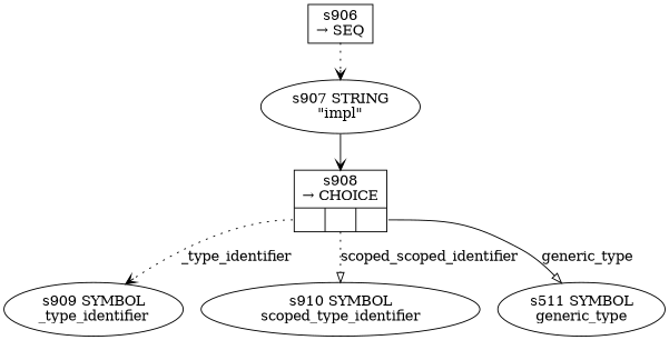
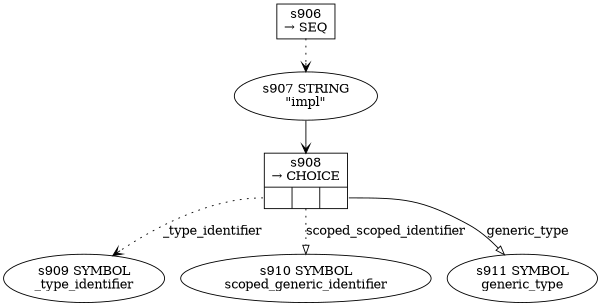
  digraph {
    rankdir=TB
    edge [arrowhead=vee style=dotted]
    n1 [fixedsize=false label="s906\n&rarr; SEQ" peripheries=1 shape=record]
    n2 [label="s907 STRING\n\"impl\""]
    n3 [fixedsize=false label="{s908\n&rarr; CHOICE|{<p0>|<p1>|<p2>}}" peripheries=1 shape=record]
    n4 [label="s909 SYMBOL\n_type_identifier"]
-   n5 [label="s910 SYMBOL\nscoped_type_identifier"]
-   n6 [label="s511 SYMBOL\ngeneric_type"]
+   n5 [label="s910 SYMBOL\nscoped_generic_identifier"]
+   n6 [label="s911 SYMBOL\ngeneric_type"]
    n1 -> n2
    n2 -> n3 [style=solid]
    n3 -> n4 [label=_type_identifier tailport=p0]
    n3 -> n5 [arrowhead=onormal label=scoped_scoped_identifier tailport=p1]
    n3 -> n6 [arrowhead=onormal label=generic_type style=solid tailport=p2]
  }
